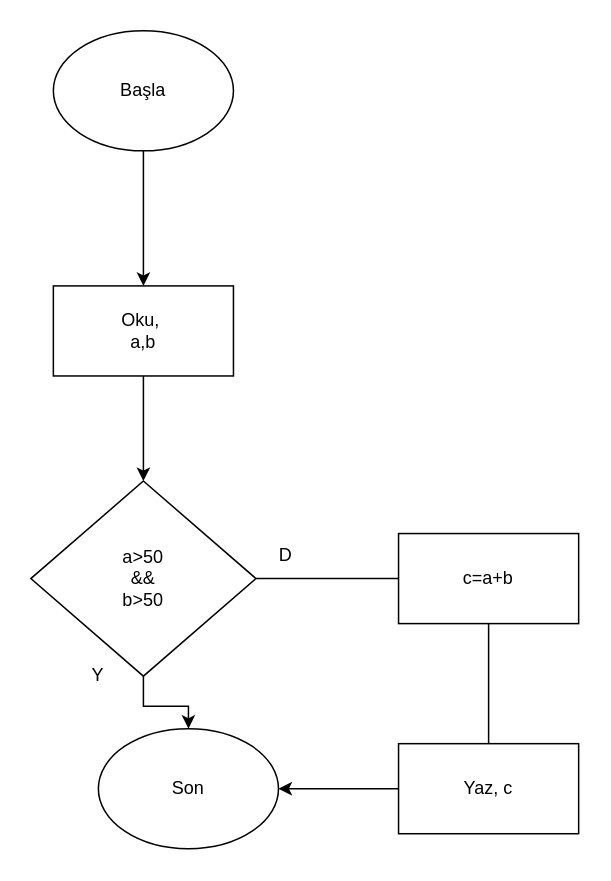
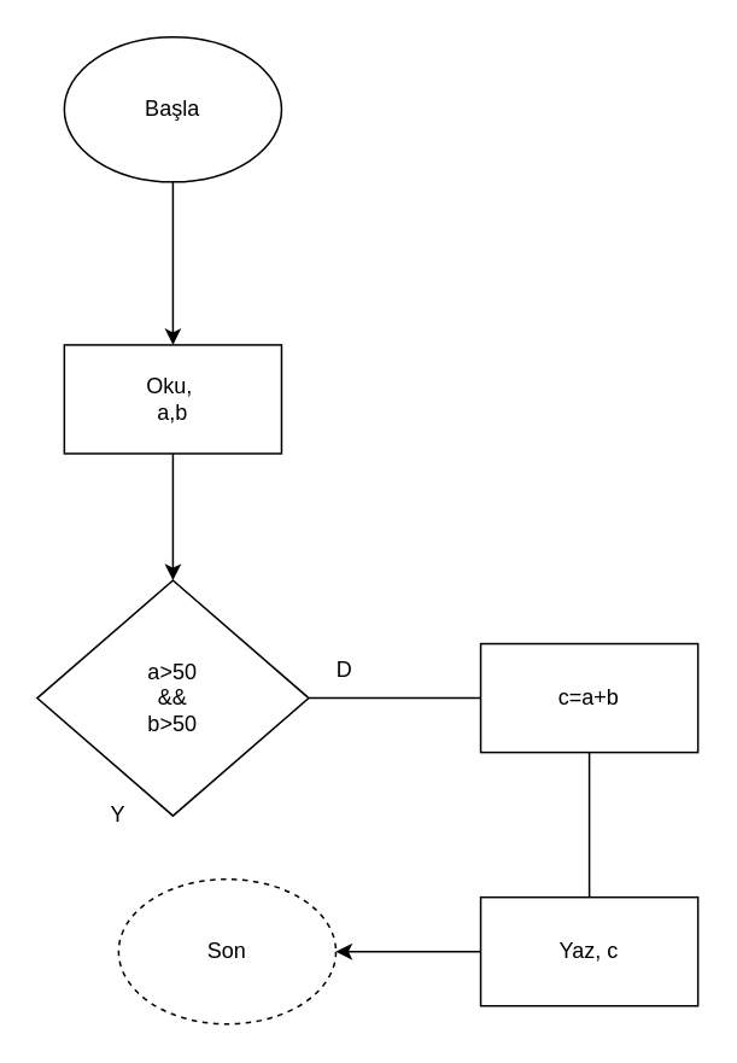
  <mxCell id="0" />
  <mxCell id="1" parent="0" />
  <mxCell id="2" value="" style="edgeStyle=orthogonalEdgeStyle;rounded=0;orthogonalLoop=1;jettySize=auto;html=1;" edge="1" parent="1" source="3" target="5"><mxGeometry relative="1" as="geometry" /></mxCell>
  <mxCell id="3" value="Başla" style="ellipse;whiteSpace=wrap;html=1;" vertex="1" parent="1"><mxGeometry x="35" y="20" width="120" height="80" as="geometry" /></mxCell>
  <mxCell id="4" value="" style="edgeStyle=orthogonalEdgeStyle;rounded=0;orthogonalLoop=1;jettySize=auto;html=1;" edge="1" parent="1" source="5" target="8"><mxGeometry relative="1" as="geometry" /></mxCell>
  <mxCell id="5" value="Oku,&amp;nbsp;&lt;br&gt;a,b" style="whiteSpace=wrap;html=1;" vertex="1" parent="1"><mxGeometry x="35" y="190" width="120" height="60" as="geometry" /></mxCell>
  <mxCell id="6" value="" style="edgeStyle=orthogonalEdgeStyle;rounded=0;orthogonalLoop=1;jettySize=auto;html=1;endArrow=none;" edge="1" parent="1" source="8" target="10"><mxGeometry relative="1" as="geometry" /></mxCell>
- <mxCell id="7" value="" style="edgeStyle=orthogonalEdgeStyle;rounded=0;orthogonalLoop=1;jettySize=auto;html=1;" edge="1" parent="1" source="8" target="13"><mxGeometry relative="1" as="geometry" /></mxCell>
  <mxCell id="8" value="a&amp;gt;50&lt;br&gt;&amp;amp;&amp;amp;&lt;br&gt;b&amp;gt;50" style="rhombus;whiteSpace=wrap;html=1;" vertex="1" parent="1"><mxGeometry x="20" y="320" width="150" height="130" as="geometry" /></mxCell>
  <mxCell id="9" value="" style="edgeStyle=orthogonalEdgeStyle;rounded=0;orthogonalLoop=1;jettySize=auto;html=1;endArrow=none;" edge="1" parent="1" source="10" target="12"><mxGeometry relative="1" as="geometry" /></mxCell>
  <mxCell id="10" value="c=a+b" style="whiteSpace=wrap;html=1;" vertex="1" parent="1"><mxGeometry x="265" y="355" width="120" height="60" as="geometry" /></mxCell>
  <mxCell id="11" value="" style="edgeStyle=orthogonalEdgeStyle;rounded=0;orthogonalLoop=1;jettySize=auto;html=1;" edge="1" parent="1" source="12" target="13"><mxGeometry relative="1" as="geometry" /></mxCell>
  <mxCell id="12" value="Yaz, c" style="whiteSpace=wrap;html=1;" vertex="1" parent="1"><mxGeometry x="265" y="495" width="120" height="60" as="geometry" /></mxCell>
- <mxCell id="13" value="Son" style="ellipse;whiteSpace=wrap;html=1;" vertex="1" parent="1"><mxGeometry x="65" y="485" width="120" height="80" as="geometry" /></mxCell>
+ <mxCell id="13" value="Son" style="ellipse;whiteSpace=wrap;html=1;dashed=1;" vertex="1" parent="1"><mxGeometry x="65" y="485" width="120" height="80" as="geometry" /></mxCell>
  <mxCell id="14" value="D" style="text;html=1;strokeColor=none;fillColor=none;align=center;verticalAlign=middle;whiteSpace=wrap;rounded=0;" vertex="1" parent="1"><mxGeometry x="170" y="360" width="40" height="20" as="geometry" /></mxCell>
  <mxCell id="15" value="Y" style="text;html=1;strokeColor=none;fillColor=none;align=center;verticalAlign=middle;whiteSpace=wrap;rounded=0;" vertex="1" parent="1"><mxGeometry x="45" y="440" width="40" height="20" as="geometry" /></mxCell>
